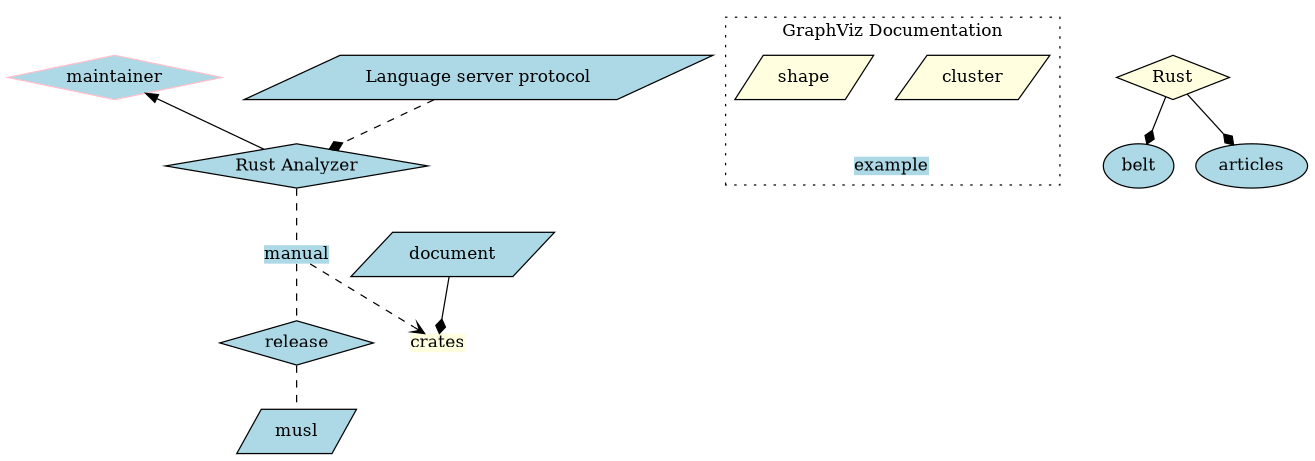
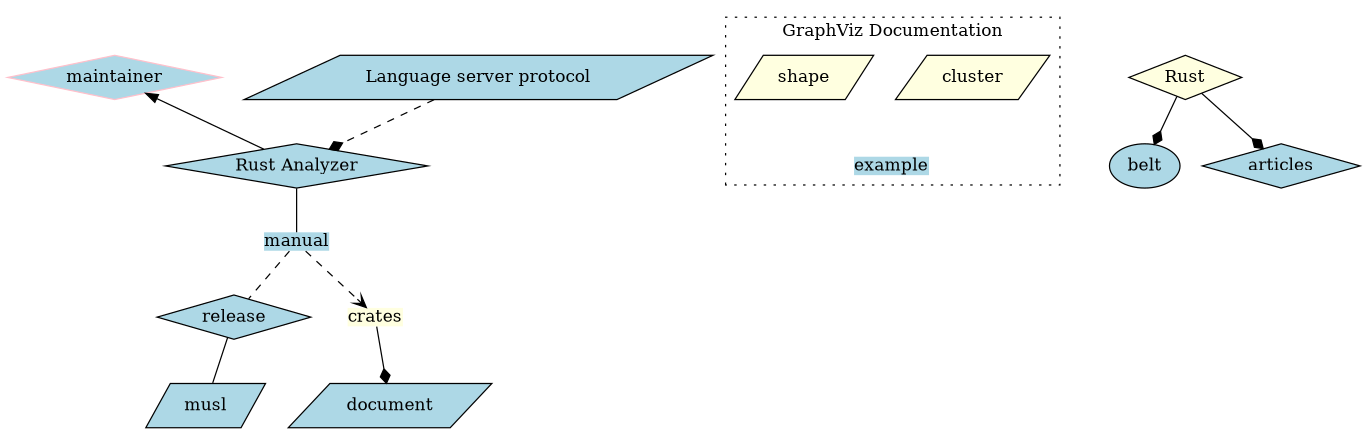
  digraph {
    style=dotted
    node [fillcolor=lightblue shape=parallelogram style=filled]
    edge [style=dashed]
    maintainer [color=pink shape=diamond]
    example [shape=plain]
    cluster [fillcolor=lightyellow]
    shape [fillcolor=lightyellow]
    n5 [label="Rust Analyzer" shape=diamond]
    manual [shape=plain]
    release [shape=diamond]
    crates [fillcolor=lightyellow shape=plain]
    n9 [label="Language server protocol"]
    n10 [fillcolor=lightyellow label=Rust shape=diamond]
    belt [shape=ellipse]
-   articles [shape=ellipse]
+   articles [shape=diamond]
    musl
    n14 [label=document]
    subgraph sub_1 {
      maintainer
    }
    subgraph cluster_2 {
      label="GraphViz Documentation"
      cluster
      shape
      subgraph sub_3 {
        label="GraphViz Documentation"
        rank=sink
        example
      }
    }
    maintainer -> n5 [dir=back style=""]
-   n5 -> manual [dir=none]
+   n5 -> manual [dir=none style=solid]
    manual -> release [dir=none]
    manual -> crates [arrowhead=vee]
-   release -> musl [dir=none]
-   n14 -> crates [arrowhead=diamond style=""]
+   release -> musl [dir=none style=solid]
+   crates -> n14 [arrowhead=diamond style=""]
    n9 -> n5 [arrowhead=diamond]
    n10 -> belt [arrowhead=diamond style=""]
    n10 -> articles [arrowhead=diamond style=""]
  }
